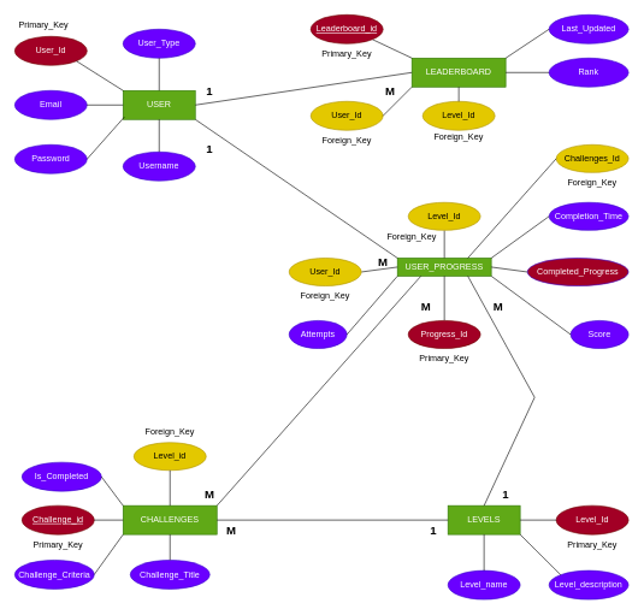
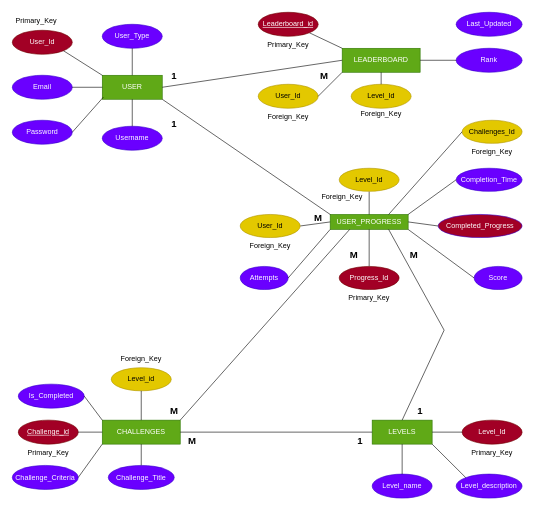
  <mxCell id="0" />
  <mxCell id="1" parent="0" />
  <mxCell id="2" value="" style="group" parent="1" vertex="1" connectable="0"><mxGeometry x="20" width="250" height="230" as="geometry" y="20" /></mxCell>
  <mxCell id="3" value="USER" style="whiteSpace=wrap;html=1;align=center;fillColor=#60a917;fontColor=#ffffff;strokeColor=#2D7600;" parent="2" vertex="1"><mxGeometry x="150" y="105" width="100" height="40" as="geometry" /></mxCell>
  <mxCell id="4" value="Email" style="ellipse;whiteSpace=wrap;html=1;align=center;fillColor=#6a00ff;fontColor=#ffffff;strokeColor=#3700CC;" parent="2" vertex="1"><mxGeometry y="105" width="100" height="40" as="geometry" /></mxCell>
  <mxCell id="5" value="" style="endArrow=none;html=1;rounded=0;entryX=1;entryY=0.5;entryDx=0;entryDy=0;exitX=0;exitY=0.5;exitDx=0;exitDy=0;" parent="2" source="3" target="4" edge="1"><mxGeometry relative="1" as="geometry"><mxPoint x="210" y="130" as="sourcePoint" /><mxPoint x="60" y="40" as="targetPoint" /></mxGeometry></mxCell>
  <mxCell id="6" value="Password" style="ellipse;whiteSpace=wrap;html=1;align=center;fillColor=#6a00ff;fontColor=#ffffff;strokeColor=#3700CC;" parent="2" vertex="1"><mxGeometry y="180" width="100" height="40" as="geometry" /></mxCell>
  <mxCell id="7" value="" style="endArrow=none;html=1;rounded=0;entryX=1;entryY=0.5;entryDx=0;entryDy=0;exitX=0.018;exitY=0.913;exitDx=0;exitDy=0;exitPerimeter=0;" parent="2" source="3" target="6" edge="1"><mxGeometry relative="1" as="geometry"><mxPoint x="150" y="200" as="sourcePoint" /><mxPoint x="60" y="115" as="targetPoint" /></mxGeometry></mxCell>
  <mxCell id="8" value="User_Type" style="ellipse;whiteSpace=wrap;html=1;align=center;fillColor=#6a00ff;fontColor=#ffffff;strokeColor=#3700CC;" parent="2" vertex="1"><mxGeometry x="150" y="20" width="100" height="40" as="geometry" /></mxCell>
  <mxCell id="9" value="Username" style="ellipse;whiteSpace=wrap;html=1;align=center;fillColor=#6a00ff;fontColor=#ffffff;strokeColor=#3700CC;" parent="2" vertex="1"><mxGeometry x="150" y="190" width="100" height="40" as="geometry" /></mxCell>
  <mxCell id="10" value="" style="endArrow=none;html=1;rounded=0;entryX=0.5;entryY=0;entryDx=0;entryDy=0;exitX=0.5;exitY=1;exitDx=0;exitDy=0;" parent="2" source="3" target="9" edge="1"><mxGeometry relative="1" as="geometry"><mxPoint x="162" y="152" as="sourcePoint" /><mxPoint x="110" y="210" as="targetPoint" /></mxGeometry></mxCell>
  <mxCell id="11" value="" style="endArrow=none;html=1;rounded=0;exitX=0.5;exitY=1;exitDx=0;exitDy=0;entryX=0.5;entryY=0;entryDx=0;entryDy=0;" parent="2" source="8" target="3" edge="1"><mxGeometry relative="1" as="geometry"><mxPoint x="210" y="155" as="sourcePoint" /><mxPoint x="200" y="90" as="targetPoint" /></mxGeometry></mxCell>
  <mxCell id="12" value="User_Id" style="ellipse;whiteSpace=wrap;html=1;align=center;fillColor=#a20025;fontColor=#ffffff;strokeColor=#6F0000;" parent="2" vertex="1"><mxGeometry y="30" width="100" height="40" as="geometry" /></mxCell>
  <mxCell id="13" value="" style="endArrow=none;html=1;rounded=0;exitX=1;exitY=1;exitDx=0;exitDy=0;entryX=0;entryY=0;entryDx=0;entryDy=0;" parent="2" source="12" target="3" edge="1"><mxGeometry relative="1" as="geometry"><mxPoint x="210" y="70" as="sourcePoint" /><mxPoint x="210" y="115" as="targetPoint" /></mxGeometry></mxCell>
  <mxCell id="14" value="Primary_Key" style="text;html=1;align=center;verticalAlign=middle;whiteSpace=wrap;rounded=0;" parent="2" vertex="1"><mxGeometry width="80" height="30" as="geometry" /></mxCell>
  <mxCell id="15" value="" style="group" parent="1" vertex="1" connectable="0"><mxGeometry x="620" y="600" width="250" height="230" as="geometry" /></mxCell>
  <mxCell id="16" value="LEVELS" style="whiteSpace=wrap;html=1;align=center;fillColor=#60a917;fontColor=#ffffff;strokeColor=#2D7600;" parent="15" vertex="1"><mxGeometry y="100" width="100" height="40" as="geometry" /></mxCell>
  <mxCell id="17" value="Level_Id" style="ellipse;whiteSpace=wrap;html=1;align=center;fillColor=#a20025;fontColor=#ffffff;strokeColor=#6F0000;" parent="15" vertex="1"><mxGeometry x="150" y="100" width="100" height="40" as="geometry" /></mxCell>
  <mxCell id="18" value="Primary_Key" style="text;html=1;align=center;verticalAlign=middle;whiteSpace=wrap;rounded=0;" parent="15" vertex="1"><mxGeometry x="160" y="140" width="80" height="30" as="geometry" /></mxCell>
  <mxCell id="19" value="" style="endArrow=none;html=1;rounded=0;exitX=0;exitY=0.5;exitDx=0;exitDy=0;" parent="15" source="17" target="16" edge="1"><mxGeometry relative="1" as="geometry"><mxPoint x="-160" y="70" as="sourcePoint" /><mxPoint x="-160" y="115" as="targetPoint" /></mxGeometry></mxCell>
  <mxCell id="20" value="Level_name" style="ellipse;whiteSpace=wrap;html=1;align=center;fillColor=#6a00ff;fontColor=#ffffff;strokeColor=#3700CC;" parent="15" vertex="1"><mxGeometry y="190" width="100" height="40" as="geometry" /></mxCell>
  <mxCell id="21" value="" style="endArrow=none;html=1;rounded=0;exitX=0.5;exitY=1;exitDx=0;exitDy=0;" parent="15" source="16" target="20" edge="1"><mxGeometry relative="1" as="geometry"><mxPoint x="-160" y="155" as="sourcePoint" /><mxPoint x="-160" y="200" as="targetPoint" /></mxGeometry></mxCell>
  <mxCell id="22" value="Level_description" style="ellipse;whiteSpace=wrap;html=1;align=center;fillColor=#6a00ff;fontColor=#ffffff;strokeColor=#3700CC;" parent="15" vertex="1"><mxGeometry x="140" y="190" width="110" height="40" as="geometry" /></mxCell>
  <mxCell id="23" value="" style="endArrow=none;html=1;rounded=0;exitX=1;exitY=1;exitDx=0;exitDy=0;entryX=0;entryY=0;entryDx=0;entryDy=0;" parent="15" source="16" target="22" edge="1"><mxGeometry relative="1" as="geometry"><mxPoint x="60" y="155" as="sourcePoint" /><mxPoint x="60" y="200" as="targetPoint" /></mxGeometry></mxCell>
  <mxCell id="24" value="&lt;font style=&quot;font-size: 16px;&quot;&gt;&lt;b&gt;1&lt;/b&gt;&lt;/font&gt;" style="text;html=1;align=center;verticalAlign=middle;whiteSpace=wrap;rounded=0;" parent="15" vertex="1"><mxGeometry x="70" y="70" width="20" height="30" as="geometry" /></mxCell>
  <mxCell id="25" value="" style="group" parent="1" vertex="1" connectable="0"><mxGeometry x="400" y="280" width="470" height="260" as="geometry" /></mxCell>
  <mxCell id="26" value="USER_PROGRESS" style="whiteSpace=wrap;html=1;align=center;fillColor=#60a917;fontColor=#ffffff;strokeColor=#2D7600;" parent="25" vertex="1"><mxGeometry x="150" y="77.037" width="130" height="25" as="geometry" /></mxCell>
  <mxCell id="27" value="" style="endArrow=none;html=1;rounded=0;exitX=0.5;exitY=0;exitDx=0;exitDy=0;entryX=0.5;entryY=1;entryDx=0;entryDy=0;" parent="25" source="42" target="26" edge="1"><mxGeometry relative="1" as="geometry"><mxPoint x="95" y="-140.593" as="sourcePoint" /><mxPoint x="160" y="-101.111" as="targetPoint" /></mxGeometry></mxCell>
  <mxCell id="28" value="" style="endArrow=none;html=1;rounded=0;exitX=0;exitY=0.5;exitDx=0;exitDy=0;entryX=1;entryY=0.5;entryDx=0;entryDy=0;" parent="25" source="26" target="39" edge="1"><mxGeometry relative="1" as="geometry"><mxPoint x="325" y="202.222" as="sourcePoint" /><mxPoint x="325" y="134.815" as="targetPoint" /></mxGeometry></mxCell>
  <mxCell id="29" value="" style="endArrow=none;html=1;rounded=0;exitX=0.5;exitY=0;exitDx=0;exitDy=0;entryX=0.5;entryY=1;entryDx=0;entryDy=0;" parent="25" source="26" target="44" edge="1"><mxGeometry relative="1" as="geometry"><mxPoint x="335" y="211.852" as="sourcePoint" /><mxPoint x="335" y="144.444" as="targetPoint" /></mxGeometry></mxCell>
  <mxCell id="30" value="Completed_Progress" style="ellipse;whiteSpace=wrap;html=1;align=center;fillColor=#a20025;fontColor=#ffffff;strokeColor=#3700CC;" parent="25" vertex="1"><mxGeometry x="330" y="77.037" width="140" height="38.519" as="geometry" /></mxCell>
  <mxCell id="31" value="" style="endArrow=none;html=1;rounded=0;entryX=0;entryY=0.5;entryDx=0;entryDy=0;exitX=1;exitY=0.5;exitDx=0;exitDy=0;" parent="25" source="26" target="30" edge="1"><mxGeometry relative="1" as="geometry"><mxPoint x="460" y="110.741" as="sourcePoint" /><mxPoint x="370" y="173.333" as="targetPoint" /></mxGeometry></mxCell>
  <mxCell id="32" value="Score" style="ellipse;whiteSpace=wrap;html=1;align=center;fillColor=#6a00ff;fontColor=#ffffff;strokeColor=#3700CC;" parent="25" vertex="1"><mxGeometry x="390" y="163.704" width="80" height="38.519" as="geometry" /></mxCell>
  <mxCell id="33" value="" style="endArrow=none;html=1;rounded=0;entryX=0;entryY=0.5;entryDx=0;entryDy=0;exitX=1;exitY=1;exitDx=0;exitDy=0;" parent="25" source="26" target="32" edge="1"><mxGeometry relative="1" as="geometry"><mxPoint x="390" y="115.556" as="sourcePoint" /><mxPoint x="450" y="115.556" as="targetPoint" /></mxGeometry></mxCell>
  <mxCell id="34" value="Attempts" style="ellipse;whiteSpace=wrap;html=1;align=center;fillColor=#6a00ff;fontColor=#ffffff;strokeColor=#3700CC;" parent="25" vertex="1"><mxGeometry y="163.704" width="80" height="38.519" as="geometry" /></mxCell>
  <mxCell id="35" value="" style="endArrow=none;html=1;rounded=0;entryX=0;entryY=1;entryDx=0;entryDy=0;exitX=1;exitY=0.5;exitDx=0;exitDy=0;" parent="25" source="34" target="26" edge="1"><mxGeometry relative="1" as="geometry"><mxPoint x="390" y="134.815" as="sourcePoint" /><mxPoint x="450" y="221.481" as="targetPoint" /></mxGeometry></mxCell>
  <mxCell id="36" value="Completion_Time" style="ellipse;whiteSpace=wrap;html=1;align=center;fillColor=#6a00ff;fontColor=#ffffff;strokeColor=#3700CC;" parent="25" vertex="1"><mxGeometry x="360" width="110" height="38.519" as="geometry" /></mxCell>
  <mxCell id="37" value="" style="endArrow=none;html=1;rounded=0;entryX=1;entryY=0;entryDx=0;entryDy=0;exitX=0;exitY=0.5;exitDx=0;exitDy=0;" parent="25" source="36" target="26" edge="1"><mxGeometry relative="1" as="geometry"><mxPoint x="390" y="134.815" as="sourcePoint" /><mxPoint x="430" y="221.481" as="targetPoint" /></mxGeometry></mxCell>
  <mxCell id="38" value="" style="group" parent="25" vertex="1" connectable="0"><mxGeometry y="77.037" width="100" height="67.407" as="geometry" /></mxCell>
  <mxCell id="39" value="User_Id" style="ellipse;whiteSpace=wrap;html=1;align=center;fillColor=#e3c800;fontColor=#000000;strokeColor=#B09500;" parent="38" vertex="1"><mxGeometry width="100" height="38.519" as="geometry" /></mxCell>
  <mxCell id="40" value="Foreign_Key" style="text;html=1;align=center;verticalAlign=middle;whiteSpace=wrap;rounded=0;" parent="38" vertex="1"><mxGeometry x="10" y="38.519" width="80" height="28.889" as="geometry" /></mxCell>
  <mxCell id="41" value="" style="group" parent="25" vertex="1" connectable="0"><mxGeometry x="165" y="163.704" width="100" height="67.407" as="geometry" /></mxCell>
  <mxCell id="42" value="Progress_Id" style="ellipse;whiteSpace=wrap;html=1;align=center;fillColor=#a20025;fontColor=#ffffff;strokeColor=#6F0000;" parent="41" vertex="1"><mxGeometry width="100" height="38.519" as="geometry" /></mxCell>
  <mxCell id="43" value="Primary_Key" style="text;html=1;align=center;verticalAlign=middle;whiteSpace=wrap;rounded=0;" parent="41" vertex="1"><mxGeometry x="10" y="38.519" width="80" height="28.889" as="geometry" /></mxCell>
  <mxCell id="44" value="Level_Id" style="ellipse;whiteSpace=wrap;html=1;align=center;fillColor=#e3c800;fontColor=#000000;strokeColor=#B09500;" parent="25" vertex="1"><mxGeometry x="165" width="100" height="38.519" as="geometry" /></mxCell>
  <mxCell id="45" value="Foreign_Key" style="text;html=1;align=center;verticalAlign=middle;whiteSpace=wrap;rounded=0;" parent="25" vertex="1"><mxGeometry x="130" y="38.519" width="80" height="19.259" as="geometry" /></mxCell>
  <mxCell id="46" value="&lt;font style=&quot;font-size: 16px;&quot;&gt;&lt;b&gt;M&lt;/b&gt;&lt;/font&gt;" style="text;html=1;align=center;verticalAlign=middle;whiteSpace=wrap;rounded=0;" parent="25" vertex="1"><mxGeometry x="120" y="67.407" width="20" height="28.889" as="geometry" /></mxCell>
  <mxCell id="47" value="&lt;font style=&quot;font-size: 16px;&quot;&gt;&lt;b&gt;M&lt;/b&gt;&lt;/font&gt;" style="text;html=1;align=center;verticalAlign=middle;whiteSpace=wrap;rounded=0;" parent="25" vertex="1"><mxGeometry x="280" y="129.997" width="20" height="28.889" as="geometry" /></mxCell>
  <mxCell id="48" value="&lt;font style=&quot;font-size: 16px;&quot;&gt;&lt;b&gt;M&lt;/b&gt;&lt;/font&gt;" style="text;html=1;align=center;verticalAlign=middle;whiteSpace=wrap;rounded=0;" parent="25" vertex="1"><mxGeometry x="180" y="129.997" width="20" height="28.889" as="geometry" /></mxCell>
  <mxCell id="49" value="" style="group" parent="1" vertex="1" connectable="0"><mxGeometry x="430" width="440" height="247.404" as="geometry" y="20" /></mxCell>
  <mxCell id="50" value="LEADERBOARD" style="whiteSpace=wrap;html=1;align=center;fillColor=#60a917;fontColor=#ffffff;strokeColor=#2D7600;" parent="49" vertex="1"><mxGeometry x="140" y="60" width="130" height="40" as="geometry" /></mxCell>
  <mxCell id="51" value="" style="endArrow=none;html=1;rounded=0;exitX=0;exitY=0;exitDx=0;exitDy=0;entryX=1;entryY=1;entryDx=0;entryDy=0;" parent="49" source="50" target="66" edge="1"><mxGeometry relative="1" as="geometry"><mxPoint x="180" y="-180" as="sourcePoint" /><mxPoint x="100" y="80" as="targetPoint" /></mxGeometry></mxCell>
  <mxCell id="52" value="" style="group" parent="49" vertex="1" connectable="0"><mxGeometry y="120" width="100" height="71" as="geometry" /></mxCell>
  <mxCell id="53" value="User_Id" style="ellipse;whiteSpace=wrap;html=1;align=center;fillColor=#e3c800;fontColor=#000000;strokeColor=#B09500;" parent="52" vertex="1"><mxGeometry width="100" height="40" as="geometry" /></mxCell>
  <mxCell id="54" value="Foreign_Key" style="text;html=1;align=center;verticalAlign=middle;whiteSpace=wrap;rounded=0;" parent="52" vertex="1"><mxGeometry x="10" y="40" width="80" height="30" as="geometry" /></mxCell>
  <mxCell id="55" value="" style="group" parent="49" vertex="1" connectable="0"><mxGeometry x="155" y="120" width="100" height="60" as="geometry" /></mxCell>
  <mxCell id="56" value="Level_Id" style="ellipse;whiteSpace=wrap;html=1;align=center;fillColor=#e3c800;fontColor=#000000;strokeColor=#B09500;" parent="55" vertex="1"><mxGeometry width="100" height="40" as="geometry" /></mxCell>
  <mxCell id="57" value="Foreign_Key" style="text;html=1;align=center;verticalAlign=middle;whiteSpace=wrap;rounded=0;" parent="55" vertex="1"><mxGeometry x="10" y="40" width="80" height="20" as="geometry" /></mxCell>
  <mxCell id="58" value="" style="endArrow=none;html=1;rounded=0;entryX=1;entryY=0.5;entryDx=0;entryDy=0;exitX=0;exitY=1;exitDx=0;exitDy=0;" parent="49" source="50" target="53" edge="1"><mxGeometry relative="1" as="geometry"><mxPoint x="130" y="110" as="sourcePoint" /><mxPoint x="110" y="90" as="targetPoint" /></mxGeometry></mxCell>
  <mxCell id="59" value="" style="endArrow=none;html=1;rounded=0;entryX=0.5;entryY=0;entryDx=0;entryDy=0;exitX=0.5;exitY=1;exitDx=0;exitDy=0;" parent="49" source="50" target="56" edge="1"><mxGeometry relative="1" as="geometry"><mxPoint x="150" y="110" as="sourcePoint" /><mxPoint x="110" y="180" as="targetPoint" /></mxGeometry></mxCell>
  <mxCell id="60" value="Rank" style="ellipse;whiteSpace=wrap;html=1;align=center;fillColor=#6a00ff;fontColor=#ffffff;strokeColor=#3700CC;" parent="49" vertex="1"><mxGeometry x="330" y="60" width="110" height="40" as="geometry" /></mxCell>
  <mxCell id="61" value="" style="endArrow=none;html=1;rounded=0;exitX=1;exitY=0.5;exitDx=0;exitDy=0;" parent="49" source="50" target="60" edge="1"><mxGeometry relative="1" as="geometry"><mxPoint x="280" y="110" as="sourcePoint" /><mxPoint x="310" y="180" as="targetPoint" /></mxGeometry></mxCell>
  <mxCell id="62" value="Last_Updated" style="ellipse;whiteSpace=wrap;html=1;align=center;fillColor=#6a00ff;fontColor=#ffffff;strokeColor=#3700CC;" parent="49" vertex="1"><mxGeometry x="330" width="110" height="40" as="geometry" /></mxCell>
- <mxCell id="63" value="" style="endArrow=none;html=1;rounded=0;exitX=1;exitY=0;exitDx=0;exitDy=0;entryX=0;entryY=0.5;entryDx=0;entryDy=0;" parent="49" source="50" target="62" edge="1"><mxGeometry relative="1" as="geometry"><mxPoint x="280" y="90" as="sourcePoint" /><mxPoint x="340" y="90" as="targetPoint" /></mxGeometry></mxCell>
  <mxCell id="64" value="" style="group" parent="49" vertex="1" connectable="0"><mxGeometry width="100" height="70" as="geometry" /></mxCell>
  <mxCell id="65" value="Primary_Key" style="text;html=1;align=center;verticalAlign=middle;whiteSpace=wrap;rounded=0;" parent="64" vertex="1"><mxGeometry x="10" y="40" width="80" height="30" as="geometry" /></mxCell>
  <mxCell id="66" value="Leaderboard_id" style="ellipse;whiteSpace=wrap;html=1;align=center;fontStyle=4;fillColor=#a20025;fontColor=#ffffff;strokeColor=#6F0000;" parent="64" vertex="1"><mxGeometry width="100" height="40" as="geometry" /></mxCell>
  <mxCell id="67" value="&lt;font style=&quot;font-size: 16px;&quot;&gt;&lt;b&gt;M&lt;/b&gt;&lt;/font&gt;" style="text;html=1;align=center;verticalAlign=middle;whiteSpace=wrap;rounded=0;" parent="49" vertex="1"><mxGeometry x="100" y="90" width="20" height="30" as="geometry" /></mxCell>
  <mxCell id="68" value="" style="group" vertex="1" connectable="0" parent="49"><mxGeometry x="340" y="179.997" width="100" height="67.407" as="geometry" /></mxCell>
  <mxCell id="69" value="Challenges_Id" style="ellipse;whiteSpace=wrap;html=1;align=center;fillColor=#e3c800;fontColor=#000000;strokeColor=#B09500;" vertex="1" parent="68"><mxGeometry width="100" height="38.519" as="geometry" /></mxCell>
  <mxCell id="70" value="Foreign_Key" style="text;html=1;align=center;verticalAlign=middle;whiteSpace=wrap;rounded=0;" vertex="1" parent="68"><mxGeometry x="10" y="38.519" width="80" height="28.889" as="geometry" /></mxCell>
  <mxCell id="71" value="" style="group" parent="1" vertex="1" connectable="0"><mxGeometry x="20" y="640" width="280" height="175.5" as="geometry" /></mxCell>
  <mxCell id="72" value="CHALLENGES" style="whiteSpace=wrap;html=1;align=center;fillColor=#60a917;fontColor=#ffffff;strokeColor=#2D7600;" parent="71" vertex="1"><mxGeometry x="150" y="60" width="130" height="40" as="geometry" /></mxCell>
  <mxCell id="73" value="" style="group" parent="71" vertex="1" connectable="0"><mxGeometry x="10" y="60" width="100" height="70" as="geometry" /></mxCell>
  <mxCell id="74" value="Primary_Key" style="text;html=1;align=center;verticalAlign=middle;whiteSpace=wrap;rounded=0;" parent="73" vertex="1"><mxGeometry x="10" y="40" width="80" height="30" as="geometry" /></mxCell>
  <mxCell id="75" value="Challenge_id" style="ellipse;whiteSpace=wrap;html=1;align=center;fontStyle=4;fillColor=#a20025;fontColor=#ffffff;strokeColor=#6F0000;" parent="73" vertex="1"><mxGeometry width="100" height="40" as="geometry" /></mxCell>
  <mxCell id="76" value="" style="endArrow=none;html=1;rounded=0;entryX=0;entryY=0.5;entryDx=0;entryDy=0;exitX=1;exitY=0.5;exitDx=0;exitDy=0;" parent="71" source="75" target="72" edge="1"><mxGeometry relative="1" as="geometry"><mxPoint x="10" y="-30" as="sourcePoint" /><mxPoint x="170" y="-30" as="targetPoint" /></mxGeometry></mxCell>
  <mxCell id="77" value="Challenge_Title" style="ellipse;whiteSpace=wrap;html=1;align=center;fillColor=#6a00ff;fontColor=#ffffff;strokeColor=#3700CC;" parent="71" vertex="1"><mxGeometry x="160" y="135.5" width="110" height="40" as="geometry" /></mxCell>
  <mxCell id="78" value="" style="endArrow=none;html=1;rounded=0;entryX=0.5;entryY=0;entryDx=0;entryDy=0;exitX=0.5;exitY=1;exitDx=0;exitDy=0;" parent="71" source="72" target="77" edge="1"><mxGeometry relative="1" as="geometry"><mxPoint x="120" y="90" as="sourcePoint" /><mxPoint x="160" y="90" as="targetPoint" /></mxGeometry></mxCell>
  <mxCell id="79" value="Challenge_Criteria" style="ellipse;whiteSpace=wrap;html=1;align=center;fillColor=#6a00ff;fontColor=#ffffff;strokeColor=#3700CC;" parent="71" vertex="1"><mxGeometry y="135.5" width="110" height="40" as="geometry" /></mxCell>
  <mxCell id="80" value="" style="endArrow=none;html=1;rounded=0;exitX=1;exitY=0.5;exitDx=0;exitDy=0;" parent="71" source="79" edge="1"><mxGeometry relative="1" as="geometry"><mxPoint x="120" y="90" as="sourcePoint" /><mxPoint x="150" y="100" as="targetPoint" /></mxGeometry></mxCell>
  <mxCell id="81" value="Is_Completed" style="ellipse;whiteSpace=wrap;html=1;align=center;fillColor=#6a00ff;fontColor=#ffffff;strokeColor=#3700CC;" parent="71" vertex="1"><mxGeometry x="10" width="110" height="40" as="geometry" /></mxCell>
  <mxCell id="82" value="" style="endArrow=none;html=1;rounded=0;entryX=1;entryY=0.5;entryDx=0;entryDy=0;exitX=0;exitY=0;exitDx=0;exitDy=0;" parent="71" source="72" target="81" edge="1"><mxGeometry relative="1" as="geometry"><mxPoint x="120" y="90" as="sourcePoint" /><mxPoint x="160" y="90" as="targetPoint" /></mxGeometry></mxCell>
  <mxCell id="83" value="&lt;font style=&quot;font-size: 16px;&quot;&gt;&lt;b&gt;M&lt;/b&gt;&lt;/font&gt;" style="text;html=1;align=center;verticalAlign=middle;whiteSpace=wrap;rounded=0;" parent="71" vertex="1"><mxGeometry x="260" y="30" width="20" height="30" as="geometry" /></mxCell>
  <mxCell id="84" value="" style="group" vertex="1" connectable="0" parent="71"><mxGeometry x="165" y="-27.403" width="100" height="67.407" as="geometry" /></mxCell>
  <mxCell id="85" value="Level_id" style="ellipse;whiteSpace=wrap;html=1;align=center;fillColor=#e3c800;fontColor=#000000;strokeColor=#B09500;" vertex="1" parent="84"><mxGeometry width="100" height="38.519" as="geometry" /></mxCell>
  <mxCell id="86" value="" style="endArrow=none;html=1;rounded=0;entryX=0.5;entryY=0;entryDx=0;entryDy=0;exitX=0.5;exitY=1;exitDx=0;exitDy=0;" edge="1" parent="71" source="85" target="72"><mxGeometry relative="1" as="geometry"><mxPoint x="225" y="110" as="sourcePoint" /><mxPoint x="225" y="146" as="targetPoint" /></mxGeometry></mxCell>
  <mxCell id="87" value="" style="endArrow=none;html=1;rounded=0;exitX=1;exitY=0.5;exitDx=0;exitDy=0;entryX=0;entryY=0.5;entryDx=0;entryDy=0;" parent="1" source="3" target="50" edge="1"><mxGeometry relative="1" as="geometry"><mxPoint x="420" y="290" as="sourcePoint" /><mxPoint x="580" y="290" as="targetPoint" /></mxGeometry></mxCell>
  <mxCell id="88" value="&lt;font style=&quot;font-size: 16px;&quot;&gt;&lt;b&gt;1&lt;/b&gt;&lt;/font&gt;" style="text;html=1;align=center;verticalAlign=middle;whiteSpace=wrap;rounded=0;" parent="1" vertex="1"><mxGeometry x="280" y="110" width="20" height="30" as="geometry" /></mxCell>
  <mxCell id="89" value="" style="endArrow=none;html=1;rounded=0;entryX=0;entryY=0;entryDx=0;entryDy=0;exitX=1;exitY=1;exitDx=0;exitDy=0;" parent="1" source="3" target="26" edge="1"><mxGeometry relative="1" as="geometry"><mxPoint x="430" y="390" as="sourcePoint" /><mxPoint x="590" y="390" as="targetPoint" /></mxGeometry></mxCell>
  <mxCell id="90" value="&lt;font style=&quot;font-size: 16px;&quot;&gt;&lt;b&gt;1&lt;/b&gt;&lt;/font&gt;" style="text;html=1;align=center;verticalAlign=middle;whiteSpace=wrap;rounded=0;" parent="1" vertex="1"><mxGeometry x="280" y="190" width="20" height="30" as="geometry" /></mxCell>
  <mxCell id="91" value="" style="endArrow=none;html=1;rounded=0;entryX=1;entryY=0.5;entryDx=0;entryDy=0;exitX=0;exitY=0.5;exitDx=0;exitDy=0;" parent="1" source="16" target="72" edge="1"><mxGeometry relative="1" as="geometry"><mxPoint x="350" y="740" as="sourcePoint" /><mxPoint x="360" y="725" as="targetPoint" /></mxGeometry></mxCell>
  <mxCell id="92" value="&lt;font style=&quot;font-size: 16px;&quot;&gt;&lt;b&gt;1&lt;/b&gt;&lt;/font&gt;" style="text;html=1;align=center;verticalAlign=middle;whiteSpace=wrap;rounded=0;" parent="1" vertex="1"><mxGeometry x="590" y="720" width="20" height="30" as="geometry" /></mxCell>
  <mxCell id="93" value="&lt;font style=&quot;font-size: 16px;&quot;&gt;&lt;b&gt;M&lt;/b&gt;&lt;/font&gt;" style="text;html=1;align=center;verticalAlign=middle;whiteSpace=wrap;rounded=0;" parent="1" vertex="1"><mxGeometry x="310" y="720" width="20" height="30" as="geometry" /></mxCell>
  <mxCell id="94" value="" style="endArrow=none;html=1;rounded=0;exitX=0.75;exitY=1;exitDx=0;exitDy=0;" parent="1" source="26" edge="1"><mxGeometry relative="1" as="geometry"><mxPoint x="583" y="396" as="sourcePoint" /><mxPoint x="670" y="700" as="targetPoint" /><Array as="points"><mxPoint x="740" y="550" /></Array></mxGeometry></mxCell>
  <mxCell id="95" value="" style="endArrow=none;html=1;rounded=0;exitX=0.25;exitY=1;exitDx=0;exitDy=0;entryX=1;entryY=0;entryDx=0;entryDy=0;" parent="1" source="26" target="72" edge="1"><mxGeometry relative="1" as="geometry"><mxPoint x="658" y="406" as="sourcePoint" /><mxPoint x="680" y="710" as="targetPoint" /><Array as="points" /></mxGeometry></mxCell>
  <mxCell id="96" value="Foreign_Key" style="text;html=1;align=center;verticalAlign=middle;whiteSpace=wrap;rounded=0;" vertex="1" parent="1"><mxGeometry x="195" y="583.706" width="80" height="28.889" as="geometry" /></mxCell>
  <mxCell id="97" value="" style="endArrow=none;html=1;rounded=0;entryX=0.75;entryY=0;entryDx=0;entryDy=0;exitX=0;exitY=0.5;exitDx=0;exitDy=0;" edge="1" parent="1" source="69" target="26"><mxGeometry relative="1" as="geometry"><mxPoint x="770" y="309" as="sourcePoint" /><mxPoint x="690" y="367" as="targetPoint" /></mxGeometry></mxCell>
